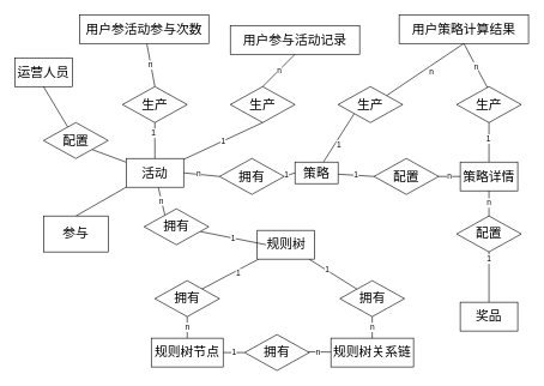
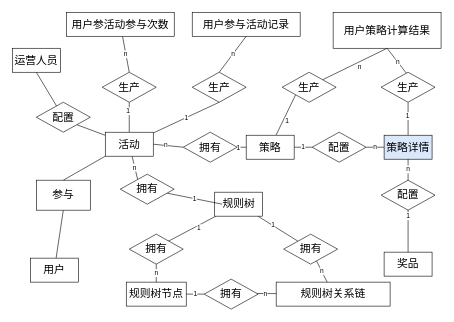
  <mxCell id="0" />
  <mxCell id="1" parent="0" />
  <mxCell id="2" style="edgeStyle=none;rounded=0;orthogonalLoop=1;jettySize=auto;html=1;endArrow=none;endFill=0;entryX=0;entryY=0.5;entryDx=0;entryDy=0;exitX=1;exitY=0.5;exitDx=0;exitDy=0;" parent="1" source="9" target="27" edge="1"><mxGeometry relative="1" as="geometry" /></mxCell>
  <mxCell id="3" value="n" style="edgeLabel;html=1;align=center;verticalAlign=middle;resizable=0;points=[];" parent="2" vertex="1" connectable="0"><mxGeometry x="-0.222" y="1" relative="1" as="geometry"><mxPoint as="offset" /></mxGeometry></mxCell>
  <mxCell id="4" style="edgeStyle=none;rounded=0;orthogonalLoop=1;jettySize=auto;html=1;entryX=0.5;entryY=1;entryDx=0;entryDy=0;endArrow=none;endFill=0;" parent="1" source="9" target="32" edge="1"><mxGeometry relative="1" as="geometry" /></mxCell>
  <mxCell id="5" value="1" style="edgeLabel;html=1;align=center;verticalAlign=middle;resizable=0;points=[];" parent="4" vertex="1" connectable="0"><mxGeometry x="-0.418" y="-1" relative="1" as="geometry"><mxPoint x="-3.87" y="-20.15" as="offset" /></mxGeometry></mxCell>
  <mxCell id="6" value="1" style="edgeStyle=none;rounded=0;orthogonalLoop=1;jettySize=auto;html=1;entryX=0.5;entryY=1;entryDx=0;entryDy=0;endArrow=none;endFill=0;" parent="1" source="9" target="35" edge="1"><mxGeometry relative="1" as="geometry" /></mxCell>
  <mxCell id="7" value="n" style="edgeStyle=none;rounded=0;orthogonalLoop=1;jettySize=auto;html=1;entryX=0.322;entryY=0.177;entryDx=0;entryDy=0;entryPerimeter=0;endArrow=none;endFill=0;" parent="1" source="9" target="53" edge="1"><mxGeometry relative="1" as="geometry" /></mxCell>
  <mxCell id="8" style="edgeStyle=none;rounded=0;orthogonalLoop=1;jettySize=auto;html=1;entryX=1;entryY=1;entryDx=0;entryDy=0;endArrow=none;endFill=0;" edge="1" parent="1" source="9" target="60"><mxGeometry relative="1" as="geometry" /></mxCell>
  <mxCell id="9" value="&lt;font style=&quot;font-size: 18px&quot;&gt;活动&lt;/font&gt;" style="rounded=0;whiteSpace=wrap;html=1;" parent="1" vertex="1"><mxGeometry x="175" y="220" width="80" height="40" as="geometry" /></mxCell>
  <mxCell id="10" style="edgeStyle=none;rounded=0;orthogonalLoop=1;jettySize=auto;html=1;entryX=0.5;entryY=1;entryDx=0;entryDy=0;endArrow=none;endFill=0;" parent="1" source="12" target="37" edge="1"><mxGeometry relative="1" as="geometry" /></mxCell>
  <mxCell id="11" value="1" style="edgeLabel;html=1;align=center;verticalAlign=middle;resizable=0;points=[];" parent="10" vertex="1" connectable="0"><mxGeometry x="0.212" y="2" relative="1" as="geometry"><mxPoint as="offset" /></mxGeometry></mxCell>
- <mxCell id="12" value="&lt;font style=&quot;font-size: 18px&quot;&gt;策略详情&lt;/font&gt;" style="rounded=0;whiteSpace=wrap;html=1;" parent="1" vertex="1"><mxGeometry x="640" y="225" width="80" height="40" as="geometry" /></mxCell>
+ <mxCell id="12" value="&lt;font style=&quot;font-size: 18px&quot;&gt;策略详情&lt;/font&gt;" style="rounded=0;whiteSpace=wrap;html=1;fillColor=#dae8fc;" parent="1" vertex="1"><mxGeometry x="640" y="225" width="80" height="40" as="geometry" /></mxCell>
  <mxCell id="13" value="1" style="edgeStyle=none;rounded=0;orthogonalLoop=1;jettySize=auto;html=1;entryX=0;entryY=0.5;entryDx=0;entryDy=0;endArrow=none;endFill=0;" parent="1" source="16" target="29" edge="1"><mxGeometry relative="1" as="geometry" /></mxCell>
  <mxCell id="14" style="edgeStyle=none;rounded=0;orthogonalLoop=1;jettySize=auto;html=1;entryX=0;entryY=1;entryDx=0;entryDy=0;endArrow=none;endFill=0;" parent="1" source="16" target="33" edge="1"><mxGeometry relative="1" as="geometry" /></mxCell>
  <mxCell id="15" value="1" style="edgeLabel;html=1;align=center;verticalAlign=middle;resizable=0;points=[];" parent="14" vertex="1" connectable="0"><mxGeometry x="-0.204" y="-5" relative="1" as="geometry"><mxPoint as="offset" /></mxGeometry></mxCell>
- <mxCell id="16" value="&lt;font style=&quot;font-size: 18px&quot;&gt;策略&lt;/font&gt;" style="rounded=0;whiteSpace=wrap;html=1;" parent="1" vertex="1"><mxGeometry x="410" y="225" width="60" height="30" as="geometry" /></mxCell>
+ <mxCell id="16" value="&lt;font style=&quot;font-size: 18px&quot;&gt;策略&lt;/font&gt;" style="rounded=0;whiteSpace=wrap;html=1;" parent="1" vertex="1"><mxGeometry x="410" y="225" width="80" height="40" as="geometry" /></mxCell>
  <mxCell id="17" value="1" style="edgeStyle=none;rounded=0;orthogonalLoop=1;jettySize=auto;html=1;entryX=0.5;entryY=0;entryDx=0;entryDy=0;endArrow=none;endFill=0;" parent="1" source="18" target="31" edge="1"><mxGeometry relative="1" as="geometry" /></mxCell>
  <mxCell id="18" value="&lt;font style=&quot;font-size: 18px&quot;&gt;奖品&lt;/font&gt;" style="rounded=0;whiteSpace=wrap;html=1;" parent="1" vertex="1"><mxGeometry x="640" y="420" width="80" height="40" as="geometry" /></mxCell>
- <mxCell id="19" value="&lt;font style=&quot;font-size: 18px&quot;&gt;用户参与活动记录&lt;/font&gt;" style="rounded=0;whiteSpace=wrap;html=1;" parent="1" vertex="1"><mxGeometry x="320" y="35" width="180" height="40" as="geometry" /></mxCell>
+ <mxCell id="19" value="&lt;font style=&quot;font-size: 18px&quot;&gt;用户参与活动记录&lt;/font&gt;" style="rounded=0;whiteSpace=wrap;html=1;" parent="1" vertex="1"><mxGeometry x="320" y="20" width="180" height="40" as="geometry" /></mxCell>
  <mxCell id="20" value="n" style="edgeStyle=none;rounded=0;orthogonalLoop=1;jettySize=auto;html=1;entryX=0.5;entryY=0;entryDx=0;entryDy=0;endArrow=none;endFill=0;" parent="1" source="23" target="32" edge="1"><mxGeometry relative="1" as="geometry" /></mxCell>
  <mxCell id="21" style="edgeStyle=none;rounded=0;orthogonalLoop=1;jettySize=auto;html=1;entryX=1;entryY=0;entryDx=0;entryDy=0;endArrow=none;endFill=0;exitX=0.5;exitY=1;exitDx=0;exitDy=0;" parent="1" source="24" target="33" edge="1"><mxGeometry relative="1" as="geometry" /></mxCell>
  <mxCell id="22" value="n" style="edgeLabel;html=1;align=center;verticalAlign=middle;resizable=0;points=[];" parent="21" vertex="1" connectable="0"><mxGeometry x="-0.085" y="7" relative="1" as="geometry"><mxPoint as="offset" /></mxGeometry></mxCell>
  <mxCell id="23" value="&lt;font style=&quot;font-size: 18px&quot;&gt;用户参活动参与次数&lt;/font&gt;" style="rounded=0;whiteSpace=wrap;html=1;" parent="1" vertex="1"><mxGeometry x="110" y="20" width="180" height="40" as="geometry" /></mxCell>
- <mxCell id="24" value="&lt;font style=&quot;font-size: 18px&quot;&gt;用户策略计算结果&lt;/font&gt;" style="rounded=0;whiteSpace=wrap;html=1;" parent="1" vertex="1"><mxGeometry x="555" y="20" width="180" height="40" as="geometry" /></mxCell>
+ <mxCell id="24" value="&lt;font style=&quot;font-size: 18px&quot;&gt;用户策略计算结果&lt;/font&gt;" style="rounded=0;whiteSpace=wrap;html=1;" parent="1" vertex="1"><mxGeometry x="555" y="20" width="180" height="60" as="geometry" /></mxCell>
  <mxCell id="25" style="edgeStyle=none;rounded=0;orthogonalLoop=1;jettySize=auto;html=1;entryX=0;entryY=0.5;entryDx=0;entryDy=0;endArrow=none;endFill=0;exitX=1;exitY=0.5;exitDx=0;exitDy=0;" parent="1" source="27" target="16" edge="1"><mxGeometry relative="1" as="geometry" /></mxCell>
  <mxCell id="26" value="1" style="edgeLabel;html=1;align=center;verticalAlign=middle;resizable=0;points=[];" parent="25" vertex="1" connectable="0"><mxGeometry x="0.459" y="-2" relative="1" as="geometry"><mxPoint x="-9.14" y="-2" as="offset" /></mxGeometry></mxCell>
  <mxCell id="27" value="&lt;span style=&quot;font-size: 18px&quot;&gt;拥有&lt;/span&gt;" style="rhombus;whiteSpace=wrap;html=1;" parent="1" vertex="1"><mxGeometry x="305" y="220" width="90" height="50" as="geometry" /></mxCell>
  <mxCell id="28" value="n" style="edgeStyle=none;rounded=0;orthogonalLoop=1;jettySize=auto;html=1;entryX=0;entryY=0.5;entryDx=0;entryDy=0;endArrow=none;endFill=0;" parent="1" source="29" target="12" edge="1"><mxGeometry relative="1" as="geometry" /></mxCell>
  <mxCell id="29" value="&lt;span style=&quot;font-size: 18px&quot;&gt;配置&lt;/span&gt;" style="rhombus;whiteSpace=wrap;html=1;" parent="1" vertex="1"><mxGeometry x="520" y="220" width="90" height="50" as="geometry" /></mxCell>
  <mxCell id="30" value="n" style="edgeStyle=none;rounded=0;orthogonalLoop=1;jettySize=auto;html=1;endArrow=none;endFill=0;" parent="1" source="31" target="12" edge="1"><mxGeometry relative="1" as="geometry" /></mxCell>
  <mxCell id="31" value="&lt;span style=&quot;font-size: 18px&quot;&gt;配置&lt;/span&gt;" style="rhombus;whiteSpace=wrap;html=1;" parent="1" vertex="1"><mxGeometry x="635" y="300" width="90" height="50" as="geometry" /></mxCell>
  <mxCell id="32" value="&lt;span style=&quot;font-size: 18px&quot;&gt;生产&lt;/span&gt;" style="rhombus;whiteSpace=wrap;html=1;" parent="1" vertex="1"><mxGeometry x="170" y="120" width="90" height="50" as="geometry" /></mxCell>
  <mxCell id="33" value="&lt;span style=&quot;font-size: 18px&quot;&gt;生产&lt;/span&gt;" style="rhombus;whiteSpace=wrap;html=1;" parent="1" vertex="1"><mxGeometry x="470" y="120" width="90" height="50" as="geometry" /></mxCell>
  <mxCell id="34" value="n" style="edgeStyle=none;rounded=0;orthogonalLoop=1;jettySize=auto;html=1;entryX=0.5;entryY=1;entryDx=0;entryDy=0;endArrow=none;endFill=0;exitX=0.5;exitY=0;exitDx=0;exitDy=0;" parent="1" source="35" target="19" edge="1"><mxGeometry relative="1" as="geometry" /></mxCell>
  <mxCell id="35" value="&lt;span style=&quot;font-size: 18px&quot;&gt;生产&lt;/span&gt;" style="rhombus;whiteSpace=wrap;html=1;" parent="1" vertex="1"><mxGeometry x="320" y="120" width="90" height="50" as="geometry" /></mxCell>
  <mxCell id="36" value="n" style="edgeStyle=none;rounded=0;orthogonalLoop=1;jettySize=auto;html=1;entryX=0.5;entryY=1;entryDx=0;entryDy=0;endArrow=none;endFill=0;exitX=0.498;exitY=0.101;exitDx=0;exitDy=0;exitPerimeter=0;" parent="1" source="37" target="24" edge="1"><mxGeometry relative="1" as="geometry" /></mxCell>
  <mxCell id="37" value="&lt;span style=&quot;font-size: 18px&quot;&gt;生产&lt;/span&gt;" style="rhombus;whiteSpace=wrap;html=1;" parent="1" vertex="1"><mxGeometry x="635" y="120" width="90" height="50" as="geometry" /></mxCell>
  <mxCell id="38" style="edgeStyle=none;rounded=0;orthogonalLoop=1;jettySize=auto;html=1;entryX=0.691;entryY=0.267;entryDx=0;entryDy=0;entryPerimeter=0;endArrow=none;endFill=0;" parent="1" source="42" target="48" edge="1"><mxGeometry relative="1" as="geometry" /></mxCell>
  <mxCell id="39" value="1" style="edgeLabel;html=1;align=center;verticalAlign=middle;resizable=0;points=[];" parent="38" vertex="1" connectable="0"><mxGeometry x="-0.249" y="4" relative="1" as="geometry"><mxPoint as="offset" /></mxGeometry></mxCell>
  <mxCell id="40" style="edgeStyle=none;rounded=0;orthogonalLoop=1;jettySize=auto;html=1;endArrow=none;endFill=0;" parent="1" source="42" target="51" edge="1"><mxGeometry relative="1" as="geometry" /></mxCell>
  <mxCell id="41" value="1" style="edgeLabel;html=1;align=center;verticalAlign=middle;resizable=0;points=[];" parent="40" vertex="1" connectable="0"><mxGeometry x="-0.284" y="2" relative="1" as="geometry"><mxPoint as="offset" /></mxGeometry></mxCell>
  <mxCell id="42" value="&lt;span style=&quot;font-size: 18px&quot;&gt;规则树&lt;/span&gt;" style="rounded=0;whiteSpace=wrap;html=1;" parent="1" vertex="1"><mxGeometry x="357.5" y="320" width="80" height="40" as="geometry" /></mxCell>
  <mxCell id="43" value="n" style="edgeStyle=none;rounded=0;orthogonalLoop=1;jettySize=auto;html=1;entryX=0.5;entryY=1;entryDx=0;entryDy=0;endArrow=none;endFill=0;" parent="1" source="45" target="48" edge="1"><mxGeometry relative="1" as="geometry" /></mxCell>
  <mxCell id="44" value="1" style="edgeStyle=none;rounded=0;orthogonalLoop=1;jettySize=auto;html=1;entryX=0;entryY=0.5;entryDx=0;entryDy=0;endArrow=none;endFill=0;" parent="1" source="45" target="49" edge="1"><mxGeometry relative="1" as="geometry" /></mxCell>
  <mxCell id="45" value="&lt;span style=&quot;font-size: 18px&quot;&gt;规则树节点&lt;/span&gt;" style="rounded=0;whiteSpace=wrap;html=1;" parent="1" vertex="1"><mxGeometry x="210" y="470" width="100" height="40" as="geometry" /></mxCell>
  <mxCell id="46" value="n" style="edgeStyle=none;rounded=0;orthogonalLoop=1;jettySize=auto;html=1;entryX=0.943;entryY=0.477;entryDx=0;entryDy=0;entryPerimeter=0;endArrow=none;endFill=0;" parent="1" source="47" target="49" edge="1"><mxGeometry relative="1" as="geometry" /></mxCell>
- <mxCell id="47" value="&lt;span style=&quot;font-size: 18px&quot;&gt;规则树关系链&lt;/span&gt;" style="rounded=0;whiteSpace=wrap;html=1;" parent="1" vertex="1"><mxGeometry x="460" y="470" width="115" height="40" as="geometry" /></mxCell>
+ <mxCell id="47" value="&lt;span style=&quot;font-size: 18px&quot;&gt;规则树关系链&lt;/span&gt;" style="rounded=0;whiteSpace=wrap;html=1;" parent="1" vertex="1"><mxGeometry x="460" y="470" width="190" height="40" as="geometry" /></mxCell>
  <mxCell id="48" value="&lt;span style=&quot;font-size: 18px&quot;&gt;拥有&lt;/span&gt;" style="rhombus;whiteSpace=wrap;html=1;" parent="1" vertex="1"><mxGeometry x="215" y="390" width="90" height="50" as="geometry" /></mxCell>
  <mxCell id="49" value="&lt;span style=&quot;font-size: 18px&quot;&gt;拥有&lt;/span&gt;" style="rhombus;whiteSpace=wrap;html=1;" parent="1" vertex="1"><mxGeometry x="340" y="465" width="90" height="50" as="geometry" /></mxCell>
  <mxCell id="50" value="n" style="edgeStyle=none;rounded=0;orthogonalLoop=1;jettySize=auto;html=1;endArrow=none;endFill=0;" parent="1" source="51" target="47" edge="1"><mxGeometry relative="1" as="geometry" /></mxCell>
  <mxCell id="51" value="&lt;span style=&quot;font-size: 18px&quot;&gt;拥有&lt;/span&gt;" style="rhombus;whiteSpace=wrap;html=1;" parent="1" vertex="1"><mxGeometry x="472.5" y="390" width="90" height="50" as="geometry" /></mxCell>
  <mxCell id="52" value="1" style="edgeStyle=none;rounded=0;orthogonalLoop=1;jettySize=auto;html=1;entryX=0.156;entryY=0.5;entryDx=0;entryDy=0;entryPerimeter=0;endArrow=none;endFill=0;" parent="1" source="53" target="42" edge="1"><mxGeometry relative="1" as="geometry" /></mxCell>
  <mxCell id="53" value="&lt;span style=&quot;font-size: 18px&quot;&gt;拥有&lt;/span&gt;" style="rhombus;whiteSpace=wrap;html=1;" parent="1" vertex="1"><mxGeometry x="200" y="290" width="90" height="50" as="geometry" /></mxCell>
+ <mxCell id="54" style="rounded=0;orthogonalLoop=1;jettySize=auto;html=1;entryX=0.5;entryY=1;entryDx=0;entryDy=0;endArrow=none;endFill=0;" edge="1" parent="1" source="55" target="57"><mxGeometry relative="1" as="geometry" /></mxCell>
+ <mxCell id="55" value="&lt;font style=&quot;font-size: 18px&quot;&gt;用户&lt;/font&gt;" style="rounded=0;whiteSpace=wrap;html=1;" vertex="1" parent="1"><mxGeometry x="50" y="430" width="80" height="40" as="geometry" /></mxCell>
  <mxCell id="56" style="rounded=0;orthogonalLoop=1;jettySize=auto;html=1;entryX=0;entryY=1;entryDx=0;entryDy=0;exitX=0.5;exitY=0;exitDx=0;exitDy=0;endArrow=none;endFill=0;" edge="1" parent="1" source="57" target="9"><mxGeometry relative="1" as="geometry" /></mxCell>
  <mxCell id="57" value="&lt;span style=&quot;font-size: 18px&quot;&gt;参与&lt;/span&gt;" style="whiteSpace=wrap;html=1;rounded=0;" vertex="1" parent="1"><mxGeometry x="60" y="300" width="90" height="50" as="geometry" /></mxCell>
  <mxCell id="58" value="&lt;font style=&quot;font-size: 18px&quot;&gt;运营人员&lt;/font&gt;" style="rounded=0;whiteSpace=wrap;html=1;" vertex="1" parent="1"><mxGeometry x="20" y="80" width="80" height="40" as="geometry" /></mxCell>
  <mxCell id="59" style="edgeStyle=none;rounded=0;orthogonalLoop=1;jettySize=auto;html=1;entryX=0.5;entryY=1;entryDx=0;entryDy=0;endArrow=none;endFill=0;" edge="1" parent="1" source="60" target="58"><mxGeometry relative="1" as="geometry" /></mxCell>
  <mxCell id="60" value="&lt;span style=&quot;font-size: 18px&quot;&gt;配置&lt;/span&gt;" style="rhombus;whiteSpace=wrap;html=1;" vertex="1" parent="1"><mxGeometry x="60" y="170" width="90" height="50" as="geometry" /></mxCell>
